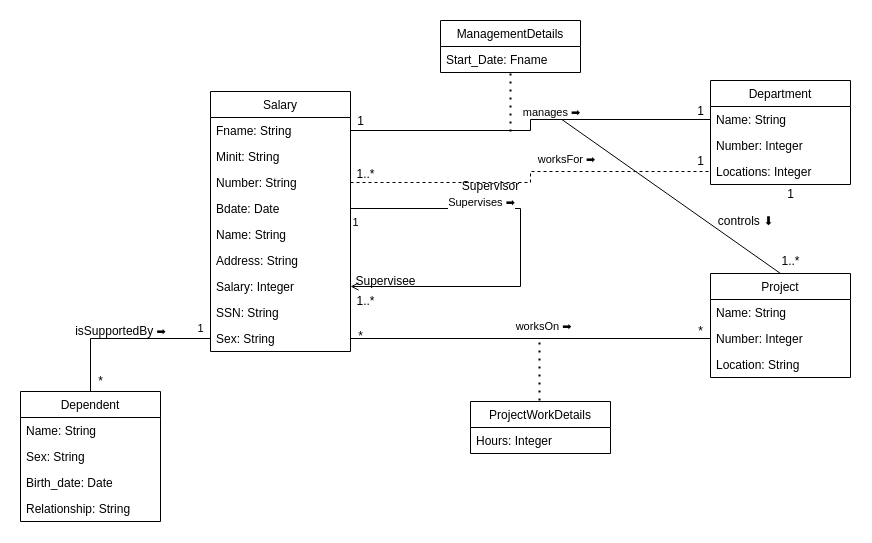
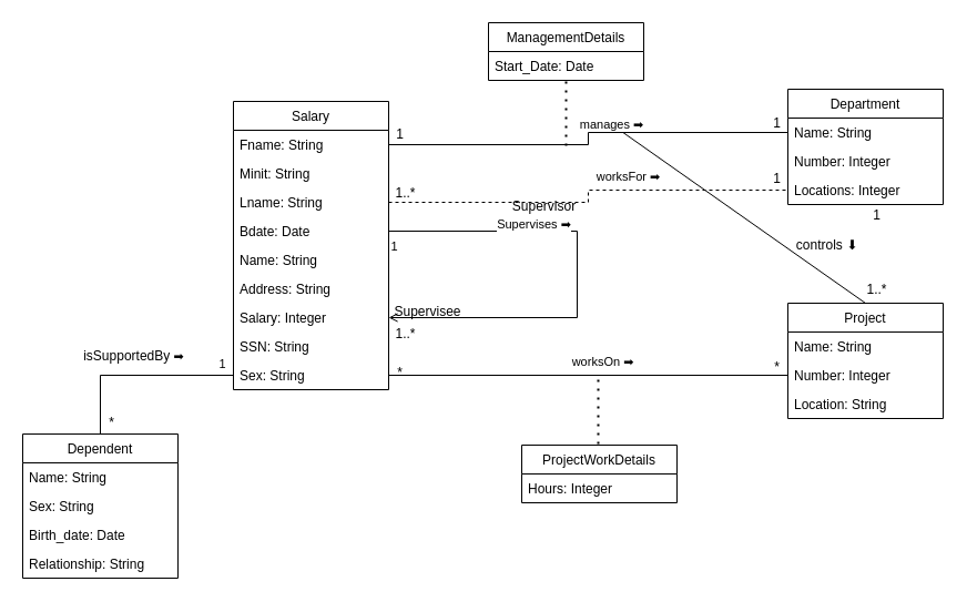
  <mxCell id="0" />
  <mxCell id="1" parent="0" />
  <mxCell id="2" value="Dependent" style="swimlane;fontStyle=0;childLayout=stackLayout;horizontal=1;startSize=26;fillColor=none;horizontalStack=0;resizeParent=1;resizeParentMax=0;resizeLast=0;collapsible=1;marginBottom=0;" vertex="1" parent="1"><mxGeometry x="20" y="391" width="140" height="130" as="geometry" /></mxCell>
  <mxCell id="3" value="Name: String" style="text;strokeColor=none;fillColor=none;align=left;verticalAlign=top;spacingLeft=4;spacingRight=4;overflow=hidden;rotatable=0;points=[[0,0.5],[1,0.5]];portConstraint=eastwest;" vertex="1" parent="2"><mxGeometry y="26" width="140" height="26" as="geometry" /></mxCell>
  <mxCell id="4" value="Sex: String" style="text;strokeColor=none;fillColor=none;align=left;verticalAlign=top;spacingLeft=4;spacingRight=4;overflow=hidden;rotatable=0;points=[[0,0.5],[1,0.5]];portConstraint=eastwest;" vertex="1" parent="2"><mxGeometry y="52" width="140" height="26" as="geometry" /></mxCell>
  <mxCell id="5" value="Birth_date: Date" style="text;strokeColor=none;fillColor=none;align=left;verticalAlign=top;spacingLeft=4;spacingRight=4;overflow=hidden;rotatable=0;points=[[0,0.5],[1,0.5]];portConstraint=eastwest;" vertex="1" parent="2"><mxGeometry y="78" width="140" height="26" as="geometry" /></mxCell>
  <mxCell id="6" value="Relationship: String" style="text;strokeColor=none;fillColor=none;align=left;verticalAlign=top;spacingLeft=4;spacingRight=4;overflow=hidden;rotatable=0;points=[[0,0.5],[1,0.5]];portConstraint=eastwest;" vertex="1" parent="2"><mxGeometry y="104" width="140" height="26" as="geometry" /></mxCell>
  <mxCell id="7" value="Department" style="swimlane;fontStyle=0;childLayout=stackLayout;horizontal=1;startSize=26;fillColor=none;horizontalStack=0;resizeParent=1;resizeParentMax=0;resizeLast=0;collapsible=1;marginBottom=0;" vertex="1" parent="1"><mxGeometry x="710" y="80" width="140" height="104" as="geometry" /></mxCell>
  <mxCell id="8" value="Name: String" style="text;strokeColor=none;fillColor=none;align=left;verticalAlign=top;spacingLeft=4;spacingRight=4;overflow=hidden;rotatable=0;points=[[0,0.5],[1,0.5]];portConstraint=eastwest;" vertex="1" parent="7"><mxGeometry y="26" width="140" height="26" as="geometry" /></mxCell>
  <mxCell id="9" value="Number: Integer" style="text;strokeColor=none;fillColor=none;align=left;verticalAlign=top;spacingLeft=4;spacingRight=4;overflow=hidden;rotatable=0;points=[[0,0.5],[1,0.5]];portConstraint=eastwest;" vertex="1" parent="7"><mxGeometry y="52" width="140" height="26" as="geometry" /></mxCell>
  <mxCell id="10" value="Locations: Integer" style="text;strokeColor=none;fillColor=none;align=left;verticalAlign=top;spacingLeft=4;spacingRight=4;overflow=hidden;rotatable=0;points=[[0,0.5],[1,0.5]];portConstraint=eastwest;" vertex="1" parent="7"><mxGeometry y="78" width="140" height="26" as="geometry" /></mxCell>
  <mxCell id="11" style="edgeStyle=orthogonalEdgeStyle;rounded=0;orthogonalLoop=1;jettySize=auto;html=1;exitX=0.5;exitY=0;exitDx=0;exitDy=0;endArrow=none;endFill=0;" edge="1" parent="1" source="12" target="44"><mxGeometry relative="1" as="geometry" /></mxCell>
  <mxCell id="12" value="Project" style="swimlane;fontStyle=0;childLayout=stackLayout;horizontal=1;startSize=26;fillColor=none;horizontalStack=0;resizeParent=1;resizeParentMax=0;resizeLast=0;collapsible=1;marginBottom=0;" vertex="1" parent="1"><mxGeometry x="710" y="273" width="140" height="104" as="geometry" /></mxCell>
  <mxCell id="13" value="Name: String" style="text;strokeColor=none;fillColor=none;align=left;verticalAlign=top;spacingLeft=4;spacingRight=4;overflow=hidden;rotatable=0;points=[[0,0.5],[1,0.5]];portConstraint=eastwest;" vertex="1" parent="12"><mxGeometry y="26" width="140" height="26" as="geometry" /></mxCell>
  <mxCell id="14" value="Number: Integer" style="text;strokeColor=none;fillColor=none;align=left;verticalAlign=top;spacingLeft=4;spacingRight=4;overflow=hidden;rotatable=0;points=[[0,0.5],[1,0.5]];portConstraint=eastwest;" vertex="1" parent="12"><mxGeometry y="52" width="140" height="26" as="geometry" /></mxCell>
  <mxCell id="15" value="Location: String" style="text;strokeColor=none;fillColor=none;align=left;verticalAlign=top;spacingLeft=4;spacingRight=4;overflow=hidden;rotatable=0;points=[[0,0.5],[1,0.5]];portConstraint=eastwest;" vertex="1" parent="12"><mxGeometry y="78" width="140" height="26" as="geometry" /></mxCell>
  <mxCell id="16" value="Salary" style="swimlane;fontStyle=0;childLayout=stackLayout;horizontal=1;startSize=26;fillColor=none;horizontalStack=0;resizeParent=1;resizeParentMax=0;resizeLast=0;collapsible=1;marginBottom=0;" vertex="1" parent="1"><mxGeometry x="210" y="91" width="140" height="260" as="geometry" /></mxCell>
  <mxCell id="17" value="Fname: String" style="text;strokeColor=none;fillColor=none;align=left;verticalAlign=top;spacingLeft=4;spacingRight=4;overflow=hidden;rotatable=0;points=[[0,0.5],[1,0.5]];portConstraint=eastwest;" vertex="1" parent="16"><mxGeometry y="26" width="140" height="26" as="geometry" /></mxCell>
  <mxCell id="18" value="Minit: String" style="text;strokeColor=none;fillColor=none;align=left;verticalAlign=top;spacingLeft=4;spacingRight=4;overflow=hidden;rotatable=0;points=[[0,0.5],[1,0.5]];portConstraint=eastwest;" vertex="1" parent="16"><mxGeometry y="52" width="140" height="26" as="geometry" /></mxCell>
- <mxCell id="19" value="Number: String" style="text;strokeColor=none;fillColor=none;align=left;verticalAlign=top;spacingLeft=4;spacingRight=4;overflow=hidden;rotatable=0;points=[[0,0.5],[1,0.5]];portConstraint=eastwest;" vertex="1" parent="16"><mxGeometry y="78" width="140" height="26" as="geometry" /></mxCell>
+ <mxCell id="19" value="Lname: String" style="text;strokeColor=none;fillColor=none;align=left;verticalAlign=top;spacingLeft=4;spacingRight=4;overflow=hidden;rotatable=0;points=[[0,0.5],[1,0.5]];portConstraint=eastwest;" vertex="1" parent="16"><mxGeometry y="78" width="140" height="26" as="geometry" /></mxCell>
  <mxCell id="20" value="Bdate: Date" style="text;strokeColor=none;fillColor=none;align=left;verticalAlign=top;spacingLeft=4;spacingRight=4;overflow=hidden;rotatable=0;points=[[0,0.5],[1,0.5]];portConstraint=eastwest;" vertex="1" parent="16"><mxGeometry y="104" width="140" height="26" as="geometry" /></mxCell>
  <mxCell id="21" style="edgeStyle=orthogonalEdgeStyle;rounded=0;orthogonalLoop=1;jettySize=auto;html=1;exitX=1;exitY=0.5;exitDx=0;exitDy=0;entryX=1;entryY=0.5;entryDx=0;entryDy=0;endArrow=open;endFill=0;" edge="1" parent="16" source="20" target="26"><mxGeometry relative="1" as="geometry"><Array as="points"><mxPoint x="310" y="117" /><mxPoint x="310" y="195" /></Array></mxGeometry></mxCell>
  <mxCell id="22" value="1" style="edgeLabel;html=1;align=center;verticalAlign=middle;resizable=0;points=[];" vertex="1" connectable="0" parent="21"><mxGeometry x="-0.899" y="-2" relative="1" as="geometry"><mxPoint x="-17" y="11" as="offset" /></mxGeometry></mxCell>
  <mxCell id="23" value="Supervises ➡" style="edgeLabel;html=1;align=center;verticalAlign=middle;resizable=0;points=[];" vertex="1" connectable="0" parent="21"><mxGeometry y="-2" relative="1" as="geometry"><mxPoint x="-38" y="-46" as="offset" /></mxGeometry></mxCell>
  <mxCell id="24" value="Name: String" style="text;strokeColor=none;fillColor=none;align=left;verticalAlign=top;spacingLeft=4;spacingRight=4;overflow=hidden;rotatable=0;points=[[0,0.5],[1,0.5]];portConstraint=eastwest;" vertex="1" parent="16"><mxGeometry y="130" width="140" height="26" as="geometry" /></mxCell>
  <mxCell id="25" value="Address: String" style="text;strokeColor=none;fillColor=none;align=left;verticalAlign=top;spacingLeft=4;spacingRight=4;overflow=hidden;rotatable=0;points=[[0,0.5],[1,0.5]];portConstraint=eastwest;" vertex="1" parent="16"><mxGeometry y="156" width="140" height="26" as="geometry" /></mxCell>
  <mxCell id="26" value="Salary: Integer" style="text;strokeColor=none;fillColor=none;align=left;verticalAlign=top;spacingLeft=4;spacingRight=4;overflow=hidden;rotatable=0;points=[[0,0.5],[1,0.5]];portConstraint=eastwest;" vertex="1" parent="16"><mxGeometry y="182" width="140" height="26" as="geometry" /></mxCell>
  <mxCell id="27" value="SSN: String" style="text;strokeColor=none;fillColor=none;align=left;verticalAlign=top;spacingLeft=4;spacingRight=4;overflow=hidden;rotatable=0;points=[[0,0.5],[1,0.5]];portConstraint=eastwest;" vertex="1" parent="16"><mxGeometry y="208" width="140" height="26" as="geometry" /></mxCell>
  <mxCell id="28" value="Sex: String" style="text;strokeColor=none;fillColor=none;align=left;verticalAlign=top;spacingLeft=4;spacingRight=4;overflow=hidden;rotatable=0;points=[[0,0.5],[1,0.5]];portConstraint=eastwest;" vertex="1" parent="16"><mxGeometry y="234" width="140" height="26" as="geometry" /></mxCell>
  <mxCell id="29" value="ManagementDetails" style="swimlane;fontStyle=0;childLayout=stackLayout;horizontal=1;startSize=26;fillColor=none;horizontalStack=0;resizeParent=1;resizeParentMax=0;resizeLast=0;collapsible=1;marginBottom=0;" vertex="1" parent="1"><mxGeometry x="440" y="20" width="140" height="52" as="geometry" /></mxCell>
- <mxCell id="30" value="Start_Date: Fname" style="text;strokeColor=none;fillColor=none;align=left;verticalAlign=top;spacingLeft=4;spacingRight=4;overflow=hidden;rotatable=0;points=[[0,0.5],[1,0.5]];portConstraint=eastwest;" vertex="1" parent="29"><mxGeometry y="26" width="140" height="26" as="geometry" /></mxCell>
+ <mxCell id="30" value="Start_Date: Date" style="text;strokeColor=none;fillColor=none;align=left;verticalAlign=top;spacingLeft=4;spacingRight=4;overflow=hidden;rotatable=0;points=[[0,0.5],[1,0.5]];portConstraint=eastwest;" vertex="1" parent="29"><mxGeometry y="26" width="140" height="26" as="geometry" /></mxCell>
  <mxCell id="31" value="Supervisor" style="text;html=1;align=center;verticalAlign=middle;resizable=0;points=[];autosize=1;strokeColor=none;fillColor=none;" vertex="1" parent="1"><mxGeometry x="455" y="176" width="70" height="20" as="geometry" /></mxCell>
  <mxCell id="32" value="1..*" style="text;html=1;align=center;verticalAlign=middle;resizable=0;points=[];autosize=1;strokeColor=none;fillColor=none;" vertex="1" parent="1"><mxGeometry x="350" y="291" width="30" height="20" as="geometry" /></mxCell>
  <mxCell id="33" value="Supervisee" style="text;html=1;align=center;verticalAlign=middle;resizable=0;points=[];autosize=1;strokeColor=none;fillColor=none;" vertex="1" parent="1"><mxGeometry x="345" y="271" width="80" height="20" as="geometry" /></mxCell>
  <mxCell id="34" style="edgeStyle=orthogonalEdgeStyle;rounded=0;orthogonalLoop=1;jettySize=auto;html=1;exitX=0;exitY=0.5;exitDx=0;exitDy=0;entryX=0.5;entryY=0;entryDx=0;entryDy=0;endArrow=none;endFill=0;" edge="1" parent="1" source="28" target="2"><mxGeometry relative="1" as="geometry" /></mxCell>
  <mxCell id="35" value="1" style="edgeLabel;html=1;align=center;verticalAlign=middle;resizable=0;points=[];" vertex="1" connectable="0" parent="1"><mxGeometry x="210" y="211" as="geometry"><mxPoint x="-11" y="116" as="offset" /></mxGeometry></mxCell>
  <mxCell id="36" value="*" style="text;html=1;align=center;verticalAlign=middle;resizable=0;points=[];autosize=1;strokeColor=none;fillColor=none;" vertex="1" parent="1"><mxGeometry x="90" y="371" width="20" height="20" as="geometry" /></mxCell>
- <mxCell id="37" value="isSupportedBy&amp;nbsp;&lt;span style=&quot;font-size: 11px ; background-color: rgb(255 , 255 , 255)&quot;&gt;➡&lt;/span&gt;" style="text;html=1;align=center;verticalAlign=middle;resizable=0;points=[];autosize=1;strokeColor=none;fillColor=none;" vertex="1" parent="1"><mxGeometry x="65" y="321" width="110" height="20" as="geometry" /></mxCell>
+ <mxCell id="37" value="isSupportedBy&amp;nbsp;&lt;span style=&quot;font-size: 11px ; background-color: rgb(255 , 255 , 255)&quot;&gt;➡&lt;/span&gt;" style="text;html=1;align=center;verticalAlign=middle;resizable=0;points=[];autosize=1;strokeColor=none;fillColor=none;" vertex="1" parent="1"><mxGeometry x="65" y="311" width="110" height="20" as="geometry" /></mxCell>
  <mxCell id="38" style="edgeStyle=orthogonalEdgeStyle;rounded=0;orthogonalLoop=1;jettySize=auto;html=1;exitX=1;exitY=0.5;exitDx=0;exitDy=0;entryX=0;entryY=0.5;entryDx=0;entryDy=0;endArrow=none;endFill=0;startArrow=none;dashed=1;" edge="1" parent="1" source="19" target="10"><mxGeometry relative="1" as="geometry"><mxPoint x="370" y="171" as="sourcePoint" /></mxGeometry></mxCell>
  <mxCell id="39" value="worksFor ➡" style="edgeLabel;html=1;align=center;verticalAlign=middle;resizable=0;points=[];" vertex="1" connectable="0" parent="38"><mxGeometry x="0.56" y="2" relative="1" as="geometry"><mxPoint x="-63" y="-11" as="offset" /></mxGeometry></mxCell>
  <mxCell id="40" value="" style="edgeStyle=orthogonalEdgeStyle;rounded=0;orthogonalLoop=1;jettySize=auto;html=1;exitX=1;exitY=0.5;exitDx=0;exitDy=0;entryX=0;entryY=0.5;entryDx=0;entryDy=0;endArrow=none;endFill=0;" edge="1" parent="1" source="19"><mxGeometry relative="1" as="geometry"><mxPoint x="350" y="182" as="sourcePoint" /><mxPoint x="350" y="171" as="targetPoint" /></mxGeometry></mxCell>
  <mxCell id="41" value="1" style="text;html=1;align=center;verticalAlign=middle;resizable=0;points=[];autosize=1;strokeColor=none;fillColor=none;" vertex="1" parent="1"><mxGeometry x="690" y="151" width="20" height="20" as="geometry" /></mxCell>
  <mxCell id="42" value="1..*" style="text;html=1;align=center;verticalAlign=middle;resizable=0;points=[];autosize=1;strokeColor=none;fillColor=none;" vertex="1" parent="1"><mxGeometry x="350" y="164" width="30" height="20" as="geometry" /></mxCell>
  <mxCell id="43" style="edgeStyle=orthogonalEdgeStyle;rounded=0;orthogonalLoop=1;jettySize=auto;html=1;exitX=1;exitY=0.5;exitDx=0;exitDy=0;entryX=0;entryY=0.5;entryDx=0;entryDy=0;endArrow=none;endFill=0;" edge="1" parent="1" source="17" target="8"><mxGeometry relative="1" as="geometry" /></mxCell>
  <mxCell id="44" value="manages ➡" style="edgeLabel;html=1;align=center;verticalAlign=middle;resizable=0;points=[];" vertex="1" connectable="0" parent="1"><mxGeometry x="550" y="111" as="geometry" /></mxCell>
  <mxCell id="45" value="" style="endArrow=none;dashed=1;html=1;dashPattern=1 3;strokeWidth=2;rounded=0;" edge="1" parent="1"><mxGeometry width="50" height="50" relative="1" as="geometry"><mxPoint x="510" y="131" as="sourcePoint" /><mxPoint x="510" y="72" as="targetPoint" /></mxGeometry></mxCell>
  <mxCell id="46" value="1" style="text;html=1;align=center;verticalAlign=middle;resizable=0;points=[];autosize=1;strokeColor=none;fillColor=none;" vertex="1" parent="1"><mxGeometry x="350" y="111" width="20" height="20" as="geometry" /></mxCell>
  <mxCell id="47" value="1" style="text;html=1;align=center;verticalAlign=middle;resizable=0;points=[];autosize=1;strokeColor=none;fillColor=none;" vertex="1" parent="1"><mxGeometry x="690" y="101" width="20" height="20" as="geometry" /></mxCell>
  <mxCell id="48" style="edgeStyle=orthogonalEdgeStyle;rounded=0;orthogonalLoop=1;jettySize=auto;html=1;exitX=1;exitY=0.5;exitDx=0;exitDy=0;entryX=0;entryY=0.5;entryDx=0;entryDy=0;endArrow=none;endFill=0;" edge="1" parent="1" source="28" target="14"><mxGeometry relative="1" as="geometry" /></mxCell>
  <mxCell id="49" value="worksOn ➡" style="edgeLabel;html=1;align=center;verticalAlign=middle;resizable=0;points=[];" vertex="1" connectable="0" parent="1"><mxGeometry x="540" y="325" as="geometry"><mxPoint x="2" as="offset" /></mxGeometry></mxCell>
  <mxCell id="50" value="*" style="text;html=1;align=center;verticalAlign=middle;resizable=0;points=[];autosize=1;strokeColor=none;fillColor=none;" vertex="1" parent="1"><mxGeometry x="350" y="326" width="20" height="20" as="geometry" /></mxCell>
  <mxCell id="51" value="*" style="text;html=1;align=center;verticalAlign=middle;resizable=0;points=[];autosize=1;strokeColor=none;fillColor=none;" vertex="1" parent="1"><mxGeometry x="690" y="321" width="20" height="20" as="geometry" /></mxCell>
  <mxCell id="52" value="ProjectWorkDetails" style="swimlane;fontStyle=0;childLayout=stackLayout;horizontal=1;startSize=26;fillColor=none;horizontalStack=0;resizeParent=1;resizeParentMax=0;resizeLast=0;collapsible=1;marginBottom=0;" vertex="1" parent="1"><mxGeometry x="470" y="401" width="140" height="52" as="geometry" /></mxCell>
  <mxCell id="53" value="Hours: Integer" style="text;strokeColor=none;fillColor=none;align=left;verticalAlign=top;spacingLeft=4;spacingRight=4;overflow=hidden;rotatable=0;points=[[0,0.5],[1,0.5]];portConstraint=eastwest;" vertex="1" parent="52"><mxGeometry y="26" width="140" height="26" as="geometry" /></mxCell>
  <mxCell id="54" value="" style="endArrow=none;dashed=1;html=1;dashPattern=1 3;strokeWidth=2;rounded=0;" edge="1" parent="1"><mxGeometry width="50" height="50" relative="1" as="geometry"><mxPoint x="539" y="400" as="sourcePoint" /><mxPoint x="539" y="341" as="targetPoint" /></mxGeometry></mxCell>
  <mxCell id="55" value="1..*" style="text;html=1;align=center;verticalAlign=middle;resizable=0;points=[];autosize=1;strokeColor=none;fillColor=none;" vertex="1" parent="1"><mxGeometry x="775" y="251" width="30" height="20" as="geometry" /></mxCell>
  <mxCell id="56" value="1" style="text;html=1;align=center;verticalAlign=middle;resizable=0;points=[];autosize=1;strokeColor=none;fillColor=none;" vertex="1" parent="1"><mxGeometry x="780" y="184" width="20" height="20" as="geometry" /></mxCell>
  <mxCell id="57" value="controls ⬇" style="text;html=1;align=center;verticalAlign=middle;resizable=0;points=[];autosize=1;strokeColor=none;fillColor=none;" vertex="1" parent="1"><mxGeometry x="710" y="211" width="70" height="20" as="geometry" /></mxCell>
